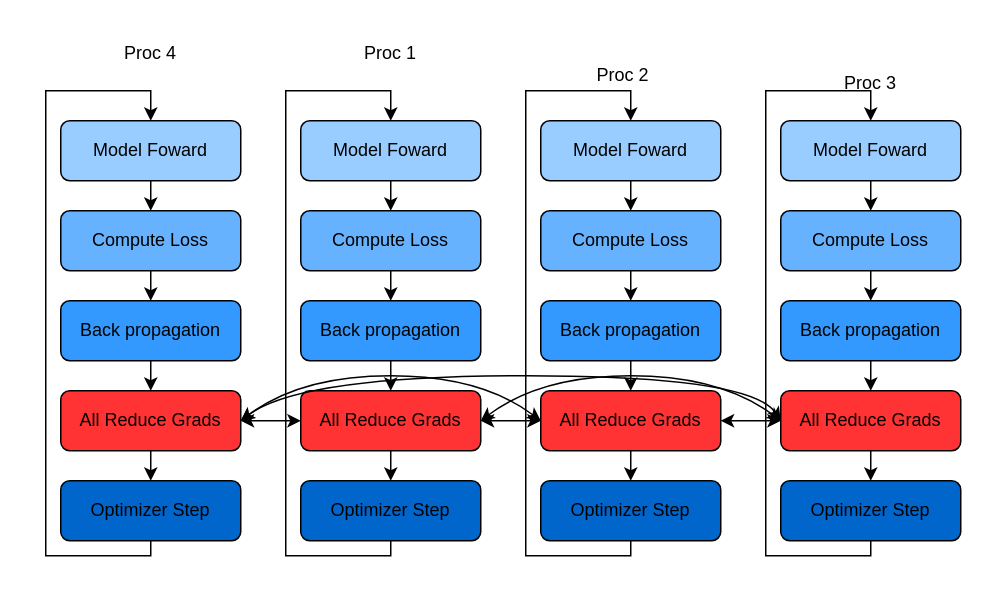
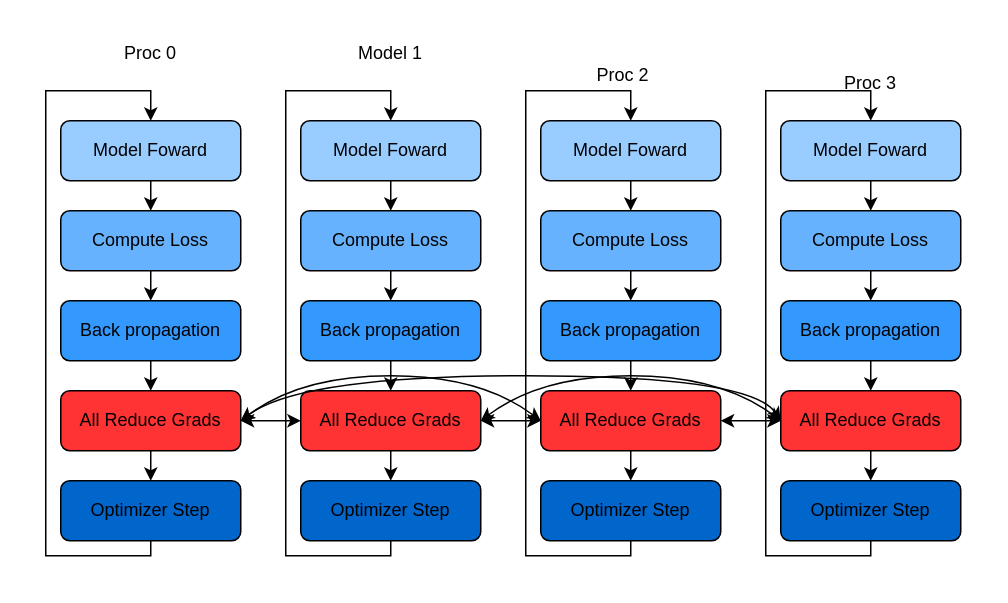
  <mxCell id="0" />
  <mxCell id="1" parent="0" />
  <mxCell id="2" value="" style="rounded=0;whiteSpace=wrap;html=1;opacity=10;strokeColor=none;" vertex="1" parent="1"><mxGeometry x="20" y="20" width="630" height="360" as="geometry" /></mxCell>
  <mxCell id="3" value="Model Foward" style="rounded=1;whiteSpace=wrap;html=1;fillColor=#99CCFF;" parent="1" vertex="1"><mxGeometry x="40" y="80" width="120" height="40" as="geometry" /></mxCell>
  <mxCell id="4" value="Compute Loss" style="rounded=1;whiteSpace=wrap;html=1;fillColor=#66B2FF;" parent="1" vertex="1"><mxGeometry x="40" y="140" width="120" height="40" as="geometry" /></mxCell>
  <mxCell id="5" value="Back propagation" style="rounded=1;whiteSpace=wrap;html=1;fillColor=#3399FF;" parent="1" vertex="1"><mxGeometry x="40" y="200" width="120" height="40" as="geometry" /></mxCell>
  <mxCell id="6" style="edgeStyle=orthogonalEdgeStyle;rounded=0;orthogonalLoop=1;jettySize=auto;html=1;exitX=0.5;exitY=1;exitDx=0;exitDy=0;entryX=0.5;entryY=0;entryDx=0;entryDy=0;" parent="1" source="8" target="9" edge="1"><mxGeometry relative="1" as="geometry" /></mxCell>
  <mxCell id="7" style="edgeStyle=orthogonalEdgeStyle;rounded=0;orthogonalLoop=1;jettySize=auto;html=1;exitX=1;exitY=0.5;exitDx=0;exitDy=0;entryX=0;entryY=0.5;entryDx=0;entryDy=0;startArrow=classic;startFill=1;" parent="1" source="8" target="14" edge="1"><mxGeometry relative="1" as="geometry" /></mxCell>
  <mxCell id="8" value="All Reduce Grads" style="rounded=1;whiteSpace=wrap;html=1;fillColor=#FF3333;" parent="1" vertex="1"><mxGeometry x="40" y="260" width="120" height="40" as="geometry" /></mxCell>
  <mxCell id="9" value="Optimizer Step" style="rounded=1;whiteSpace=wrap;html=1;fillColor=#0066CC;" parent="1" vertex="1"><mxGeometry x="40" y="320" width="120" height="40" as="geometry" /></mxCell>
  <mxCell id="10" value="Model Foward" style="rounded=1;whiteSpace=wrap;html=1;fillColor=#99CCFF;" parent="1" vertex="1"><mxGeometry x="200" y="80" width="120" height="40" as="geometry" /></mxCell>
  <mxCell id="11" value="Compute Loss" style="rounded=1;whiteSpace=wrap;html=1;fillColor=#66B2FF;" parent="1" vertex="1"><mxGeometry x="200" y="140" width="120" height="40" as="geometry" /></mxCell>
  <mxCell id="12" value="Back propagation" style="rounded=1;whiteSpace=wrap;html=1;fillColor=#3399FF;" parent="1" vertex="1"><mxGeometry x="200" y="200" width="120" height="40" as="geometry" /></mxCell>
  <mxCell id="13" style="edgeStyle=orthogonalEdgeStyle;rounded=0;orthogonalLoop=1;jettySize=auto;html=1;exitX=0.5;exitY=1;exitDx=0;exitDy=0;entryX=0.5;entryY=0;entryDx=0;entryDy=0;" parent="1" source="14" target="15" edge="1"><mxGeometry relative="1" as="geometry" /></mxCell>
  <mxCell id="14" value="All Reduce Grads" style="rounded=1;whiteSpace=wrap;html=1;fillColor=#FF3333;" parent="1" vertex="1"><mxGeometry x="200" y="260" width="120" height="40" as="geometry" /></mxCell>
  <mxCell id="15" value="Optimizer Step" style="rounded=1;whiteSpace=wrap;html=1;fillColor=#0066CC;" parent="1" vertex="1"><mxGeometry x="200" y="320" width="120" height="40" as="geometry" /></mxCell>
  <mxCell id="16" value="Model Foward" style="rounded=1;whiteSpace=wrap;html=1;fillColor=#99CCFF;" parent="1" vertex="1"><mxGeometry x="360" y="80" width="120" height="40" as="geometry" /></mxCell>
  <mxCell id="17" value="Compute Loss" style="rounded=1;whiteSpace=wrap;html=1;fillColor=#66B2FF;" parent="1" vertex="1"><mxGeometry x="360" y="140" width="120" height="40" as="geometry" /></mxCell>
  <mxCell id="18" value="Back propagation" style="rounded=1;whiteSpace=wrap;html=1;fillColor=#3399FF;" parent="1" vertex="1"><mxGeometry x="360" y="200" width="120" height="40" as="geometry" /></mxCell>
  <mxCell id="19" style="edgeStyle=orthogonalEdgeStyle;rounded=0;orthogonalLoop=1;jettySize=auto;html=1;exitX=0.5;exitY=1;exitDx=0;exitDy=0;entryX=0.5;entryY=0;entryDx=0;entryDy=0;" parent="1" source="20" target="21" edge="1"><mxGeometry relative="1" as="geometry" /></mxCell>
  <mxCell id="20" value="All Reduce Grads" style="rounded=1;whiteSpace=wrap;html=1;fillColor=#FF3333;" parent="1" vertex="1"><mxGeometry x="360" y="260" width="120" height="40" as="geometry" /></mxCell>
  <mxCell id="21" value="Optimizer Step" style="rounded=1;whiteSpace=wrap;html=1;fillColor=#0066CC;" parent="1" vertex="1"><mxGeometry x="360" y="320" width="120" height="40" as="geometry" /></mxCell>
  <mxCell id="22" value="Model Foward" style="rounded=1;whiteSpace=wrap;html=1;fillColor=#99CCFF;" parent="1" vertex="1"><mxGeometry x="520" y="80" width="120" height="40" as="geometry" /></mxCell>
  <mxCell id="23" value="Compute Loss" style="rounded=1;whiteSpace=wrap;html=1;fillColor=#66B2FF;" parent="1" vertex="1"><mxGeometry x="520" y="140" width="120" height="40" as="geometry" /></mxCell>
  <mxCell id="24" value="Back propagation" style="rounded=1;whiteSpace=wrap;html=1;fillColor=#3399FF;" parent="1" vertex="1"><mxGeometry x="520" y="200" width="120" height="40" as="geometry" /></mxCell>
  <mxCell id="25" style="edgeStyle=orthogonalEdgeStyle;rounded=0;orthogonalLoop=1;jettySize=auto;html=1;exitX=0.5;exitY=1;exitDx=0;exitDy=0;entryX=0.5;entryY=0;entryDx=0;entryDy=0;" parent="1" source="26" target="27" edge="1"><mxGeometry relative="1" as="geometry" /></mxCell>
  <mxCell id="26" value="All Reduce Grads" style="rounded=1;whiteSpace=wrap;html=1;fillColor=#FF3333;" parent="1" vertex="1"><mxGeometry x="520" y="260" width="120" height="40" as="geometry" /></mxCell>
  <mxCell id="27" value="Optimizer Step" style="rounded=1;whiteSpace=wrap;html=1;fillColor=#0066CC;" parent="1" vertex="1"><mxGeometry x="520" y="320" width="120" height="40" as="geometry" /></mxCell>
  <mxCell id="28" value="" style="endArrow=classic;html=1;rounded=0;exitX=0.5;exitY=1;exitDx=0;exitDy=0;entryX=0.5;entryY=0;entryDx=0;entryDy=0;" parent="1" source="3" target="4" edge="1"><mxGeometry width="50" height="50" relative="1" as="geometry"><mxPoint x="170" y="90" as="sourcePoint" /><mxPoint x="220" y="40" as="targetPoint" /></mxGeometry></mxCell>
  <mxCell id="29" value="" style="endArrow=classic;html=1;rounded=0;exitX=0.5;exitY=1;exitDx=0;exitDy=0;" parent="1" source="10" target="11" edge="1"><mxGeometry width="50" height="50" relative="1" as="geometry"><mxPoint x="110" y="130" as="sourcePoint" /><mxPoint x="110" y="150" as="targetPoint" /></mxGeometry></mxCell>
  <mxCell id="30" value="" style="endArrow=classic;html=1;rounded=0;exitX=0.5;exitY=1;exitDx=0;exitDy=0;" parent="1" source="16" target="17" edge="1"><mxGeometry width="50" height="50" relative="1" as="geometry"><mxPoint x="270" y="130" as="sourcePoint" /><mxPoint x="270" y="150" as="targetPoint" /></mxGeometry></mxCell>
  <mxCell id="31" value="" style="endArrow=classic;html=1;rounded=0;exitX=0.5;exitY=1;exitDx=0;exitDy=0;" parent="1" source="22" target="23" edge="1"><mxGeometry width="50" height="50" relative="1" as="geometry"><mxPoint x="430" y="130" as="sourcePoint" /><mxPoint x="430" y="150" as="targetPoint" /></mxGeometry></mxCell>
  <mxCell id="32" value="" style="endArrow=classic;html=1;rounded=0;exitX=0.5;exitY=1;exitDx=0;exitDy=0;entryX=0.5;entryY=0;entryDx=0;entryDy=0;" parent="1" source="4" target="5" edge="1"><mxGeometry width="50" height="50" relative="1" as="geometry"><mxPoint x="110" y="130" as="sourcePoint" /><mxPoint x="110" y="150" as="targetPoint" /></mxGeometry></mxCell>
  <mxCell id="33" value="" style="endArrow=classic;html=1;rounded=0;exitX=0.5;exitY=1;exitDx=0;exitDy=0;entryX=0.5;entryY=0;entryDx=0;entryDy=0;" parent="1" source="11" target="12" edge="1"><mxGeometry width="50" height="50" relative="1" as="geometry"><mxPoint x="270" y="130" as="sourcePoint" /><mxPoint x="270" y="150" as="targetPoint" /></mxGeometry></mxCell>
  <mxCell id="34" value="" style="endArrow=classic;html=1;rounded=0;exitX=0.5;exitY=1;exitDx=0;exitDy=0;entryX=0.5;entryY=0;entryDx=0;entryDy=0;" parent="1" source="17" target="18" edge="1"><mxGeometry width="50" height="50" relative="1" as="geometry"><mxPoint x="430" y="130" as="sourcePoint" /><mxPoint x="430" y="150" as="targetPoint" /></mxGeometry></mxCell>
  <mxCell id="35" value="" style="endArrow=classic;html=1;rounded=0;exitX=0.5;exitY=1;exitDx=0;exitDy=0;entryX=0.5;entryY=0;entryDx=0;entryDy=0;" parent="1" source="23" target="24" edge="1"><mxGeometry width="50" height="50" relative="1" as="geometry"><mxPoint x="590" y="130" as="sourcePoint" /><mxPoint x="590" y="150" as="targetPoint" /></mxGeometry></mxCell>
  <mxCell id="36" value="" style="endArrow=classic;html=1;rounded=0;exitX=0.5;exitY=1;exitDx=0;exitDy=0;entryX=0.5;entryY=0;entryDx=0;entryDy=0;" parent="1" source="5" target="8" edge="1"><mxGeometry width="50" height="50" relative="1" as="geometry"><mxPoint x="110" y="190" as="sourcePoint" /><mxPoint x="110" y="210" as="targetPoint" /></mxGeometry></mxCell>
  <mxCell id="37" value="" style="endArrow=classic;html=1;rounded=0;exitX=0.5;exitY=1;exitDx=0;exitDy=0;entryX=0.5;entryY=0;entryDx=0;entryDy=0;" parent="1" source="12" target="14" edge="1"><mxGeometry width="50" height="50" relative="1" as="geometry"><mxPoint x="110" y="250" as="sourcePoint" /><mxPoint x="110" y="270" as="targetPoint" /></mxGeometry></mxCell>
  <mxCell id="38" value="" style="endArrow=classic;html=1;rounded=0;exitX=0.5;exitY=1;exitDx=0;exitDy=0;" parent="1" source="18" target="20" edge="1"><mxGeometry width="50" height="50" relative="1" as="geometry"><mxPoint x="270" y="250" as="sourcePoint" /><mxPoint x="270" y="270" as="targetPoint" /></mxGeometry></mxCell>
  <mxCell id="39" value="" style="endArrow=classic;html=1;rounded=0;exitX=0.5;exitY=1;exitDx=0;exitDy=0;" parent="1" source="24" target="26" edge="1"><mxGeometry width="50" height="50" relative="1" as="geometry"><mxPoint x="430" y="250" as="sourcePoint" /><mxPoint x="430" y="270" as="targetPoint" /></mxGeometry></mxCell>
  <mxCell id="40" value="" style="curved=1;endArrow=classic;html=1;rounded=0;entryX=0;entryY=0.5;entryDx=0;entryDy=0;exitX=1;exitY=0.5;exitDx=0;exitDy=0;startArrow=classic;startFill=1;" parent="1" source="8" target="20" edge="1"><mxGeometry width="50" height="50" relative="1" as="geometry"><mxPoint x="160" y="330" as="sourcePoint" /><mxPoint x="230.711" y="280" as="targetPoint" /><Array as="points"><mxPoint x="200" y="250" /><mxPoint x="320" y="250" /></Array></mxGeometry></mxCell>
  <mxCell id="41" value="" style="curved=1;endArrow=classic;html=1;rounded=0;entryX=0;entryY=0.5;entryDx=0;entryDy=0;exitX=1;exitY=0.5;exitDx=0;exitDy=0;startArrow=classic;startFill=1;" parent="1" target="26" edge="1"><mxGeometry width="50" height="50" relative="1" as="geometry"><mxPoint x="160" y="280" as="sourcePoint" /><mxPoint x="360" y="280" as="targetPoint" /><Array as="points"><mxPoint x="200" y="250" /><mxPoint x="500" y="250" /></Array></mxGeometry></mxCell>
  <mxCell id="42" value="" style="curved=1;endArrow=classic;html=1;rounded=0;entryX=0;entryY=0.5;entryDx=0;entryDy=0;exitX=1;exitY=0.5;exitDx=0;exitDy=0;startArrow=classic;startFill=1;" parent="1" edge="1"><mxGeometry width="50" height="50" relative="1" as="geometry"><mxPoint x="320" y="280" as="sourcePoint" /><mxPoint x="520" y="280" as="targetPoint" /><Array as="points"><mxPoint x="360" y="250" /><mxPoint x="480" y="250" /></Array></mxGeometry></mxCell>
  <mxCell id="43" style="edgeStyle=orthogonalEdgeStyle;rounded=0;orthogonalLoop=1;jettySize=auto;html=1;exitX=0;exitY=0.5;exitDx=0;exitDy=0;startArrow=classic;startFill=1;" parent="1" source="20" edge="1"><mxGeometry relative="1" as="geometry"><mxPoint x="170" y="290" as="sourcePoint" /><mxPoint x="320" y="280" as="targetPoint" /></mxGeometry></mxCell>
  <mxCell id="44" style="edgeStyle=orthogonalEdgeStyle;rounded=0;orthogonalLoop=1;jettySize=auto;html=1;exitX=0;exitY=0.5;exitDx=0;exitDy=0;startArrow=classic;startFill=1;entryX=1;entryY=0.5;entryDx=0;entryDy=0;" parent="1" source="26" target="20" edge="1"><mxGeometry relative="1" as="geometry"><mxPoint x="370" y="290" as="sourcePoint" /><mxPoint x="330" y="290" as="targetPoint" /></mxGeometry></mxCell>
  <mxCell id="45" value="" style="endArrow=classic;html=1;rounded=0;exitX=0.5;exitY=1;exitDx=0;exitDy=0;entryX=0.5;entryY=0;entryDx=0;entryDy=0;" parent="1" source="9" target="3" edge="1"><mxGeometry width="50" height="50" relative="1" as="geometry"><mxPoint x="100" y="410" as="sourcePoint" /><mxPoint x="130" y="70" as="targetPoint" /><Array as="points"><mxPoint x="100" y="370" /><mxPoint x="30" y="370" /><mxPoint x="30" y="60" /><mxPoint x="100" y="60" /></Array></mxGeometry></mxCell>
  <mxCell id="46" value="" style="endArrow=classic;html=1;rounded=0;exitX=0.5;exitY=1;exitDx=0;exitDy=0;entryX=0.5;entryY=0;entryDx=0;entryDy=0;" parent="1" edge="1"><mxGeometry width="50" height="50" relative="1" as="geometry"><mxPoint x="260" y="360" as="sourcePoint" /><mxPoint x="260" y="80" as="targetPoint" /><Array as="points"><mxPoint x="260" y="370" /><mxPoint x="190" y="370" /><mxPoint x="190" y="60" /><mxPoint x="260" y="60" /></Array></mxGeometry></mxCell>
  <mxCell id="47" value="" style="endArrow=classic;html=1;rounded=0;exitX=0.5;exitY=1;exitDx=0;exitDy=0;entryX=0.5;entryY=0;entryDx=0;entryDy=0;" parent="1" edge="1"><mxGeometry width="50" height="50" relative="1" as="geometry"><mxPoint x="420" y="360" as="sourcePoint" /><mxPoint x="420" y="80" as="targetPoint" /><Array as="points"><mxPoint x="420" y="370" /><mxPoint x="350" y="370" /><mxPoint x="350" y="60" /><mxPoint x="420" y="60" /></Array></mxGeometry></mxCell>
  <mxCell id="48" value="" style="endArrow=classic;html=1;rounded=0;exitX=0.5;exitY=1;exitDx=0;exitDy=0;entryX=0.5;entryY=0;entryDx=0;entryDy=0;" parent="1" edge="1"><mxGeometry width="50" height="50" relative="1" as="geometry"><mxPoint x="580" y="360" as="sourcePoint" /><mxPoint x="580" y="80" as="targetPoint" /><Array as="points"><mxPoint x="580" y="370" /><mxPoint x="510" y="370" /><mxPoint x="510" y="60" /><mxPoint x="580" y="60" /></Array></mxGeometry></mxCell>
- <mxCell id="49" value="Proc 4" style="text;html=1;strokeColor=none;fillColor=none;align=center;verticalAlign=middle;whiteSpace=wrap;rounded=0;" parent="1" vertex="1"><mxGeometry x="70" y="20" width="60" height="30" as="geometry" /></mxCell>
- <mxCell id="50" value="Proc 1" style="text;html=1;strokeColor=none;fillColor=none;align=center;verticalAlign=middle;whiteSpace=wrap;rounded=0;" parent="1" vertex="1"><mxGeometry x="230" y="20" width="60" height="30" as="geometry" /></mxCell>
+ <mxCell id="49" value="Proc 0" style="text;html=1;strokeColor=none;fillColor=none;align=center;verticalAlign=middle;whiteSpace=wrap;rounded=0;" parent="1" vertex="1"><mxGeometry x="70" y="20" width="60" height="30" as="geometry" /></mxCell>
+ <mxCell id="50" value="Model 1" style="text;html=1;strokeColor=none;fillColor=none;align=center;verticalAlign=middle;whiteSpace=wrap;rounded=0;" parent="1" vertex="1"><mxGeometry x="230" y="20" width="60" height="30" as="geometry" /></mxCell>
  <mxCell id="51" value="Proc 2" style="text;html=1;strokeColor=none;fillColor=none;align=center;verticalAlign=middle;whiteSpace=wrap;rounded=0;" parent="1" vertex="1"><mxGeometry x="385" y="35" width="60" height="30" as="geometry" /></mxCell>
  <mxCell id="52" value="Proc 3" style="text;html=1;strokeColor=none;fillColor=none;align=center;verticalAlign=middle;whiteSpace=wrap;rounded=0;" parent="1" vertex="1"><mxGeometry x="550" y="40" width="60" height="30" as="geometry" /></mxCell>
